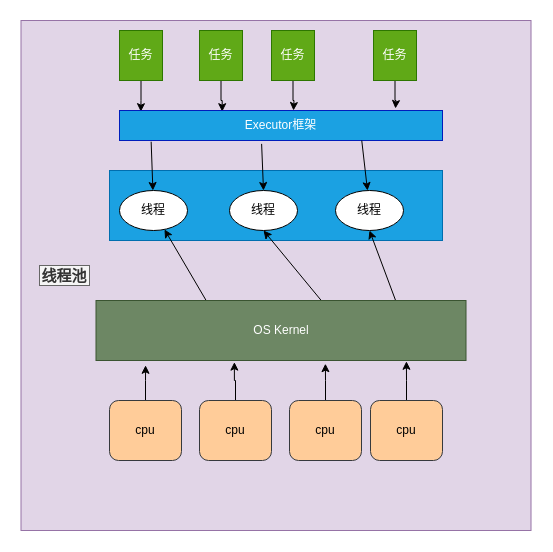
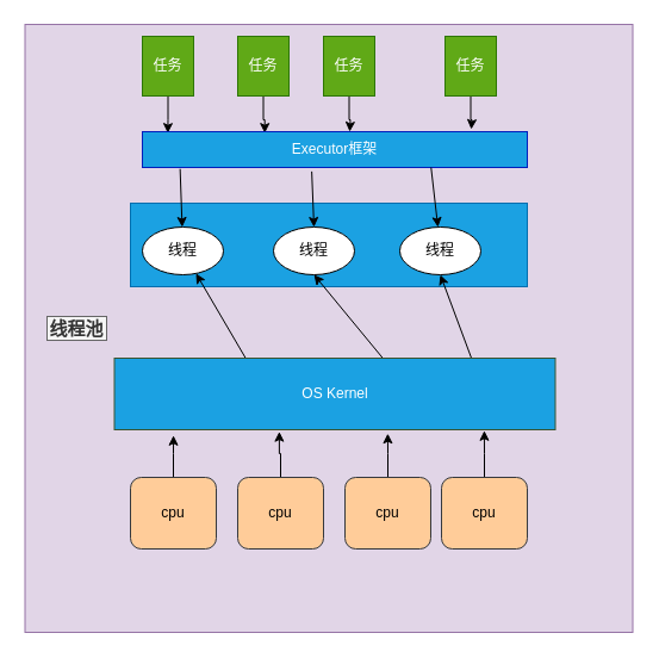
  <mxCell id="0" />
  <mxCell id="1" parent="0" />
  <mxCell id="2" value="" style="whiteSpace=wrap;html=1;aspect=fixed;fillColor=#e1d5e7;strokeColor=#9673a6;" vertex="1" parent="1"><mxGeometry x="20.5" y="20" width="510" height="510" as="geometry" /></mxCell>
  <mxCell id="3" style="edgeStyle=orthogonalEdgeStyle;rounded=0;orthogonalLoop=1;jettySize=auto;html=1;entryX=0.066;entryY=0.04;entryDx=0;entryDy=0;entryPerimeter=0;" edge="1" parent="1" source="4" target="9"><mxGeometry relative="1" as="geometry" /></mxCell>
  <mxCell id="4" value="任务" style="whiteSpace=wrap;html=1;aspect=fixed;fillColor=#60a917;strokeColor=#2D7600;fontColor=#ffffff;" vertex="1" parent="1"><mxGeometry x="119" y="30" width="43" height="50" as="geometry" /></mxCell>
  <mxCell id="5" style="edgeStyle=orthogonalEdgeStyle;rounded=0;orthogonalLoop=1;jettySize=auto;html=1;entryX=0.318;entryY=0.04;entryDx=0;entryDy=0;entryPerimeter=0;" edge="1" parent="1" source="6" target="9"><mxGeometry relative="1" as="geometry" /></mxCell>
  <mxCell id="6" value="任务" style="whiteSpace=wrap;html=1;aspect=fixed;fillColor=#60a917;strokeColor=#2D7600;fontColor=#ffffff;" vertex="1" parent="1"><mxGeometry x="199" y="30" width="43" height="50" as="geometry" /></mxCell>
  <mxCell id="7" style="edgeStyle=orthogonalEdgeStyle;rounded=0;orthogonalLoop=1;jettySize=auto;html=1;" edge="1" parent="1" source="8"><mxGeometry relative="1" as="geometry"><mxPoint x="395" y="108" as="targetPoint" /></mxGeometry></mxCell>
  <mxCell id="8" value="任务" style="whiteSpace=wrap;html=1;aspect=fixed;fillColor=#60a917;strokeColor=#2D7600;fontColor=#ffffff;" vertex="1" parent="1"><mxGeometry x="373" y="30" width="43" height="50" as="geometry" /></mxCell>
  <mxCell id="9" value="Executor框架" style="rounded=0;whiteSpace=wrap;html=1;fillColor=#1ba1e2;strokeColor=#001DBC;fontColor=#ffffff;" vertex="1" parent="1"><mxGeometry x="119" y="110" width="323" height="30" as="geometry" /></mxCell>
  <mxCell id="10" value="" style="edgeStyle=orthogonalEdgeStyle;rounded=0;orthogonalLoop=1;jettySize=auto;html=1;" edge="1" parent="1" source="11"><mxGeometry relative="1" as="geometry"><mxPoint x="293" y="110" as="targetPoint" /></mxGeometry></mxCell>
  <mxCell id="11" value="任务" style="whiteSpace=wrap;html=1;aspect=fixed;fillColor=#60a917;strokeColor=#2D7600;fontColor=#ffffff;" vertex="1" parent="1"><mxGeometry x="271" y="30" width="43" height="50" as="geometry" /></mxCell>
  <mxCell id="12" value="" style="rounded=0;whiteSpace=wrap;html=1;fillColor=#1ba1e2;strokeColor=#006EAF;fontColor=#ffffff;" vertex="1" parent="1"><mxGeometry x="109" y="170" width="333" height="70" as="geometry" /></mxCell>
  <mxCell id="13" value="线程" style="ellipse;whiteSpace=wrap;html=1;direction=west;" vertex="1" parent="1"><mxGeometry x="119" y="190" width="68" height="40" as="geometry" /></mxCell>
  <mxCell id="14" value="线程" style="ellipse;whiteSpace=wrap;html=1;" vertex="1" parent="1"><mxGeometry x="229" y="190" width="68" height="40" as="geometry" /></mxCell>
  <mxCell id="15" value="线程" style="ellipse;whiteSpace=wrap;html=1;" vertex="1" parent="1"><mxGeometry x="335" y="190" width="68" height="40" as="geometry" /></mxCell>
  <mxCell id="16" value="" style="endArrow=classic;html=1;exitX=0.098;exitY=1.04;exitDx=0;exitDy=0;exitPerimeter=0;" edge="1" parent="1" source="9" target="13"><mxGeometry width="50" height="50" relative="1" as="geometry"><mxPoint x="159" y="190" as="sourcePoint" /><mxPoint x="209" y="140" as="targetPoint" /></mxGeometry></mxCell>
  <mxCell id="17" value="" style="endArrow=classic;html=1;exitX=0.75;exitY=1;exitDx=0;exitDy=0;" edge="1" parent="1" source="9" target="15"><mxGeometry width="50" height="50" relative="1" as="geometry"><mxPoint x="369" y="180" as="sourcePoint" /><mxPoint x="419" y="130" as="targetPoint" /></mxGeometry></mxCell>
  <mxCell id="18" value="" style="endArrow=classic;html=1;exitX=0.44;exitY=1.113;exitDx=0;exitDy=0;exitPerimeter=0;entryX=0.5;entryY=0;entryDx=0;entryDy=0;" edge="1" parent="1" source="9" target="14"><mxGeometry width="50" height="50" relative="1" as="geometry"><mxPoint x="249" y="190" as="sourcePoint" /><mxPoint x="299" y="140" as="targetPoint" /></mxGeometry></mxCell>
  <mxCell id="19" value="" style="endArrow=classic;html=1;exitX=0.25;exitY=0;exitDx=0;exitDy=0;" edge="1" parent="1" target="13"><mxGeometry width="50" height="50" relative="1" as="geometry"><mxPoint x="211.5" y="310" as="sourcePoint" /><mxPoint x="259" y="270" as="targetPoint" /></mxGeometry></mxCell>
  <mxCell id="20" value="" style="endArrow=classic;html=1;entryX=0.5;entryY=1;entryDx=0;entryDy=0;" edge="1" parent="1" target="14"><mxGeometry width="50" height="50" relative="1" as="geometry"><mxPoint x="329" y="310" as="sourcePoint" /><mxPoint x="177.407" y="239.135" as="targetPoint" /></mxGeometry></mxCell>
  <mxCell id="21" value="" style="endArrow=classic;html=1;exitX=0.895;exitY=-0.013;exitDx=0;exitDy=0;entryX=0.5;entryY=1;entryDx=0;entryDy=0;exitPerimeter=0;" edge="1" parent="1" target="15"><mxGeometry width="50" height="50" relative="1" as="geometry"><mxPoint x="398.55" y="309.22" as="sourcePoint" /><mxPoint x="276.5" y="240" as="targetPoint" /></mxGeometry></mxCell>
  <mxCell id="22" value="" style="edgeStyle=orthogonalEdgeStyle;rounded=0;orthogonalLoop=1;jettySize=auto;html=1;entryX=0.134;entryY=1.08;entryDx=0;entryDy=0;entryPerimeter=0;" edge="1" parent="1" source="23" target="30"><mxGeometry relative="1" as="geometry" /></mxCell>
  <mxCell id="23" value="cpu" style="rounded=1;whiteSpace=wrap;html=1;fillColor=#ffcc99;strokeColor=#36393d;" vertex="1" parent="1"><mxGeometry x="109" y="400" width="72" height="60" as="geometry" /></mxCell>
  <mxCell id="24" value="" style="edgeStyle=orthogonalEdgeStyle;rounded=0;orthogonalLoop=1;jettySize=auto;html=1;entryX=0.374;entryY=1.027;entryDx=0;entryDy=0;entryPerimeter=0;" edge="1" parent="1" source="25" target="30"><mxGeometry relative="1" as="geometry" /></mxCell>
  <mxCell id="25" value="cpu" style="rounded=1;whiteSpace=wrap;html=1;fillColor=#ffcc99;strokeColor=#36393d;" vertex="1" parent="1"><mxGeometry x="199" y="400" width="72" height="60" as="geometry" /></mxCell>
  <mxCell id="26" value="" style="edgeStyle=orthogonalEdgeStyle;rounded=0;orthogonalLoop=1;jettySize=auto;html=1;entryX=0.62;entryY=1.053;entryDx=0;entryDy=0;entryPerimeter=0;" edge="1" parent="1" source="27" target="30"><mxGeometry relative="1" as="geometry" /></mxCell>
  <mxCell id="27" value="cpu" style="rounded=1;whiteSpace=wrap;html=1;fillColor=#ffcc99;strokeColor=#36393d;" vertex="1" parent="1"><mxGeometry x="289" y="400" width="72" height="60" as="geometry" /></mxCell>
  <mxCell id="28" value="" style="edgeStyle=orthogonalEdgeStyle;rounded=0;orthogonalLoop=1;jettySize=auto;html=1;entryX=0.839;entryY=1.013;entryDx=0;entryDy=0;entryPerimeter=0;" edge="1" parent="1" source="29" target="30"><mxGeometry relative="1" as="geometry"><mxPoint x="400" y="373" as="targetPoint" /></mxGeometry></mxCell>
  <mxCell id="29" value="cpu" style="rounded=1;whiteSpace=wrap;html=1;fillColor=#ffcc99;strokeColor=#36393d;" vertex="1" parent="1"><mxGeometry x="370" y="400" width="72" height="60" as="geometry" /></mxCell>
- <mxCell id="30" value="OS Kernel" style="rounded=0;whiteSpace=wrap;html=1;fillColor=#6d8764;strokeColor=#3A5431;fontColor=#ffffff;" vertex="1" parent="1"><mxGeometry x="95.5" y="300" width="370" height="60" as="geometry" /></mxCell>
+ <mxCell id="30" value="OS Kernel" style="rounded=0;whiteSpace=wrap;html=1;fillColor=#1ba1e2;strokeColor=#3A5431;fontColor=#ffffff;" vertex="1" parent="1"><mxGeometry x="95.5" y="300" width="370" height="60" as="geometry" /></mxCell>
  <mxCell id="31" value="&lt;b&gt;&lt;font style=&quot;font-size: 15px&quot;&gt;线程池&lt;/font&gt;&lt;/b&gt;" style="text;html=1;align=center;verticalAlign=middle;whiteSpace=wrap;rounded=0;fillColor=#f5f5f5;strokeColor=#666666;fontColor=#333333;" vertex="1" parent="1"><mxGeometry x="39" y="265" width="50" height="20" as="geometry" /></mxCell>
